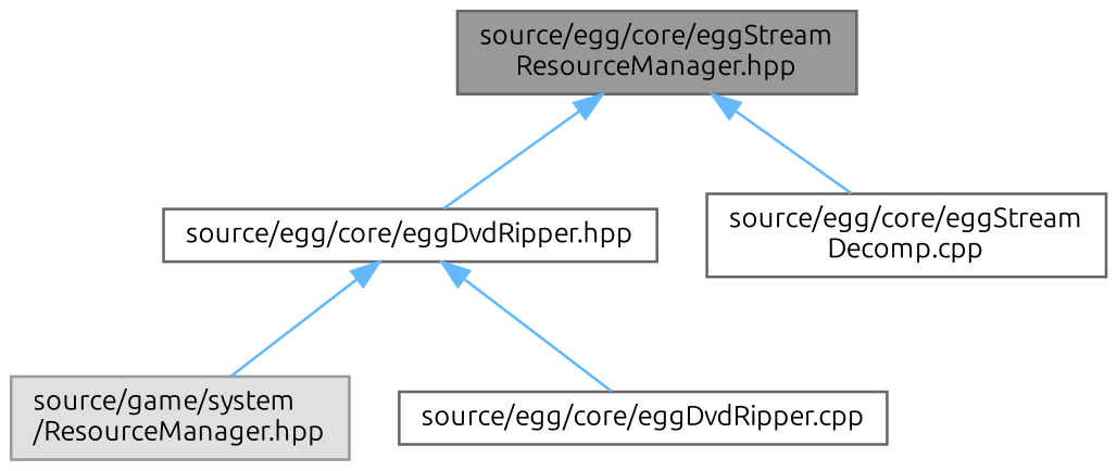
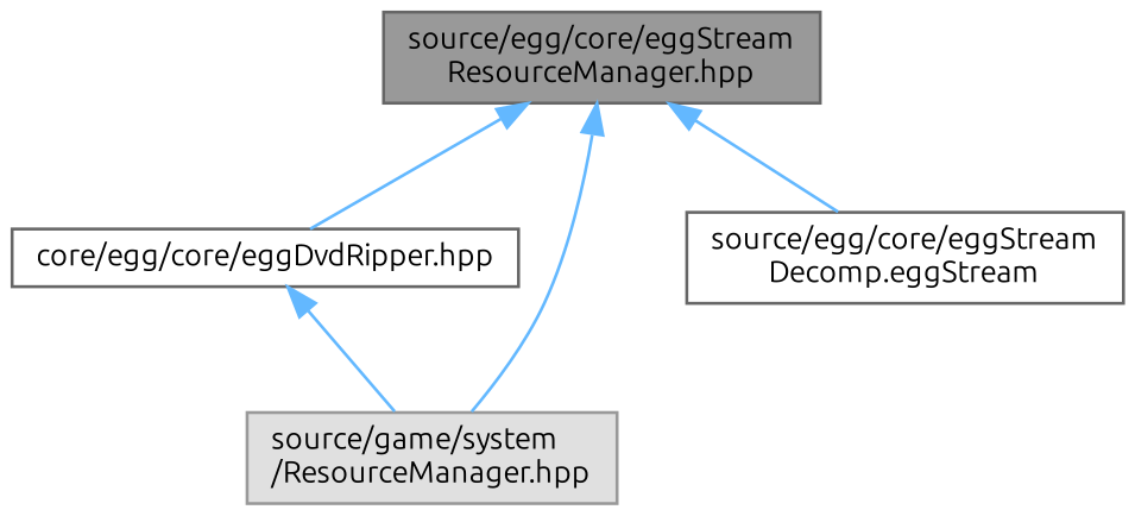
  digraph {
    fontname=Ubuntu
    node [color=grey40 fillcolor=white fontname=Ubuntu fontsize=10 shape=box style=filled]
    edge [color=steelblue1 dir=back fontname=Ubuntu fontsize=10 labelfontname=FreeMono labelfontsize=10 style=solid]
    n1 [color=gray40 fillcolor=grey60 fontcolor=black height=0.2 label="source/egg/core/eggStream\lResourceManager.hpp" width=0.4]
-   n2 [height=0.2 label="source/egg/core/eggDvdRipper.hpp" width=0.4]
+   n2 [height=0.2 label="core/egg/core/eggDvdRipper.hpp" width=0.4]
    n3 [color=grey60 fillcolor="#E0E0E0" height=0.2 label="source/game/system\l/ResourceManager.hpp" width=0.4]
-   n4 [height=0.2 label="source/egg/core/eggStream\lDecomp.cpp" width=0.4]
-   n5 [height=0.2 label="source/egg/core/eggDvdRipper.cpp" width=0.4]
+   n4 [height=0.2 label="source/egg/core/eggStream\lDecomp.eggStream" width=0.4]
    n1 -> n2
+   n1 -> n3
    n1 -> n4
    n2 -> n3
-   n2 -> n5
  }
